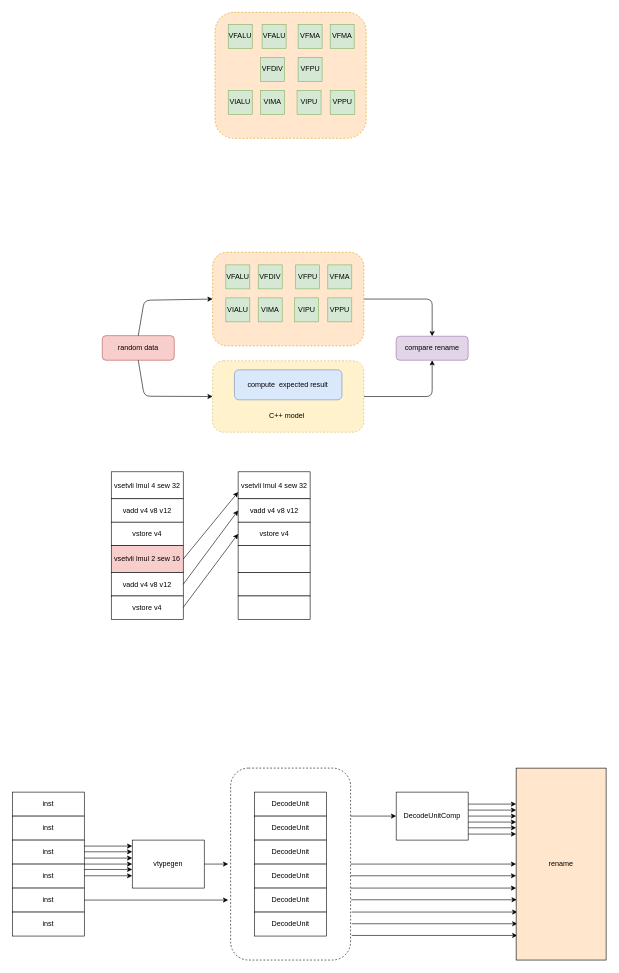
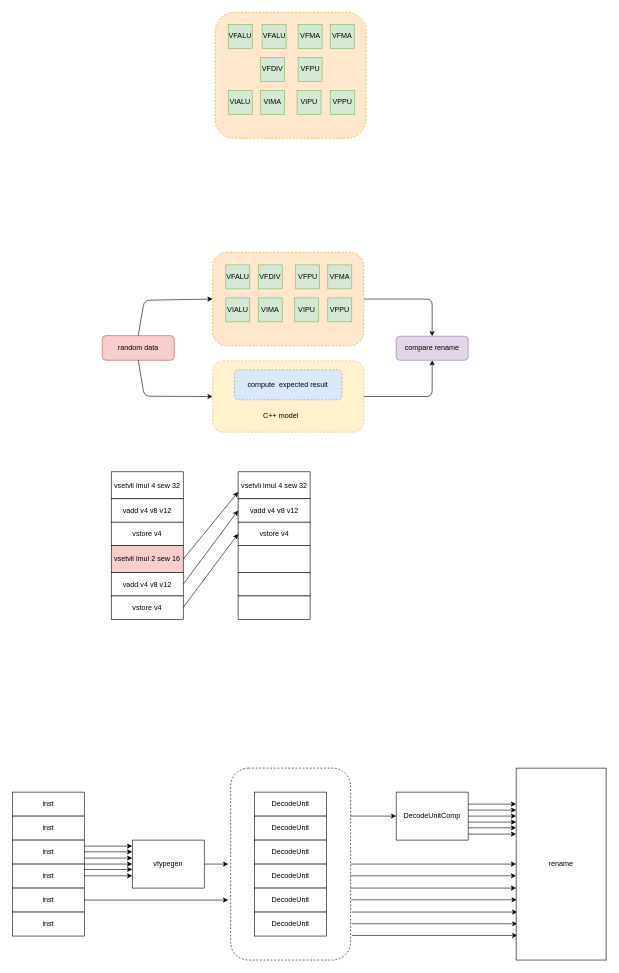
  <mxCell id="0" />
  <mxCell id="1" parent="0" />
  <mxCell id="2" style="edgeStyle=orthogonalEdgeStyle;rounded=1;orthogonalLoop=1;jettySize=auto;html=1;exitX=1;exitY=0.5;exitDx=0;exitDy=0;entryX=0.5;entryY=1;entryDx=0;entryDy=0;" parent="1" source="3" target="27" edge="1"><mxGeometry relative="1" as="geometry" /></mxCell>
  <mxCell id="3" value="" style="rounded=1;whiteSpace=wrap;html=1;dashed=1;fillColor=#fff2cc;strokeColor=#d6b656;" parent="1" vertex="1"><mxGeometry x="353.99" y="601" width="252" height="119" as="geometry" /></mxCell>
  <mxCell id="4" value="" style="rounded=1;whiteSpace=wrap;html=1;dashed=1;fillColor=#ffe6cc;strokeColor=#d79b00;" parent="1" vertex="1"><mxGeometry x="358" y="20" width="252" height="210" as="geometry" /></mxCell>
  <mxCell id="5" value="VIMA" style="rounded=0;whiteSpace=wrap;html=1;fillColor=#d5e8d4;strokeColor=#82b366;" parent="1" vertex="1"><mxGeometry x="434" y="150" width="40" height="40" as="geometry" /></mxCell>
  <mxCell id="6" value="VFMA" style="rounded=0;whiteSpace=wrap;html=1;fillColor=#d5e8d4;strokeColor=#82b366;" parent="1" vertex="1"><mxGeometry x="496.5" y="40" width="40" height="40" as="geometry" /></mxCell>
  <mxCell id="7" value="VFALU" style="rounded=0;whiteSpace=wrap;html=1;fillColor=#d5e8d4;strokeColor=#82b366;" parent="1" vertex="1"><mxGeometry x="380" y="40" width="40" height="40" as="geometry" /></mxCell>
  <mxCell id="8" value="VFMA" style="rounded=0;whiteSpace=wrap;html=1;fillColor=#d5e8d4;strokeColor=#82b366;" parent="1" vertex="1"><mxGeometry x="550" y="40" width="40" height="40" as="geometry" /></mxCell>
  <mxCell id="9" value="VFDIV" style="rounded=0;whiteSpace=wrap;html=1;fillColor=#d5e8d4;strokeColor=#82b366;" parent="1" vertex="1"><mxGeometry x="434" y="95" width="40" height="40" as="geometry" /></mxCell>
  <mxCell id="10" value="VPPU" style="rounded=0;whiteSpace=wrap;html=1;fillColor=#d5e8d4;strokeColor=#82b366;" parent="1" vertex="1"><mxGeometry x="550" y="150" width="41" height="40" as="geometry" /></mxCell>
  <mxCell id="11" value="VIPU" style="rounded=0;whiteSpace=wrap;html=1;fillColor=#d5e8d4;strokeColor=#82b366;" parent="1" vertex="1"><mxGeometry x="494.75" y="150" width="40" height="40" as="geometry" /></mxCell>
  <mxCell id="12" value="VFALU" style="rounded=0;whiteSpace=wrap;html=1;fillColor=#d5e8d4;strokeColor=#82b366;" parent="1" vertex="1"><mxGeometry x="436.5" y="40" width="40" height="40" as="geometry" /></mxCell>
  <mxCell id="13" value="VIALU" style="rounded=0;whiteSpace=wrap;html=1;fillColor=#d5e8d4;strokeColor=#82b366;" parent="1" vertex="1"><mxGeometry x="380" y="150" width="40" height="40" as="geometry" /></mxCell>
  <mxCell id="14" value="VFPU" style="rounded=0;whiteSpace=wrap;html=1;fillColor=#d5e8d4;strokeColor=#82b366;" parent="1" vertex="1"><mxGeometry x="496.5" y="95" width="40" height="40" as="geometry" /></mxCell>
  <mxCell id="15" style="edgeStyle=orthogonalEdgeStyle;rounded=1;orthogonalLoop=1;jettySize=auto;html=1;exitX=1;exitY=0.5;exitDx=0;exitDy=0;entryX=0.5;entryY=0;entryDx=0;entryDy=0;" parent="1" source="16" target="27" edge="1"><mxGeometry relative="1" as="geometry" /></mxCell>
  <mxCell id="16" value="" style="rounded=1;whiteSpace=wrap;html=1;dashed=1;fillColor=#ffe6cc;strokeColor=#d79b00;" parent="1" vertex="1"><mxGeometry x="354" y="420" width="252" height="156" as="geometry" /></mxCell>
  <mxCell id="17" value="VIMA" style="rounded=0;whiteSpace=wrap;html=1;fillColor=#d5e8d4;strokeColor=#82b366;" parent="1" vertex="1"><mxGeometry x="430" y="496" width="40" height="40" as="geometry" /></mxCell>
  <mxCell id="18" value="VFALU" style="rounded=0;whiteSpace=wrap;html=1;fillColor=#d5e8d4;strokeColor=#82b366;" parent="1" vertex="1"><mxGeometry x="376" y="441" width="40" height="40" as="geometry" /></mxCell>
  <mxCell id="19" value="VFMA" style="rounded=0;whiteSpace=wrap;html=1;fillColor=#d5e8d4;strokeColor=#82b366;" parent="1" vertex="1"><mxGeometry x="546" y="441" width="40" height="40" as="geometry" /></mxCell>
  <mxCell id="20" value="VFDIV" style="rounded=0;whiteSpace=wrap;html=1;fillColor=#d5e8d4;strokeColor=#82b366;" parent="1" vertex="1"><mxGeometry x="430" y="441" width="40" height="40" as="geometry" /></mxCell>
  <mxCell id="21" value="VPPU" style="rounded=0;whiteSpace=wrap;html=1;fillColor=#d5e8d4;strokeColor=#82b366;" parent="1" vertex="1"><mxGeometry x="546" y="496" width="40" height="40" as="geometry" /></mxCell>
  <mxCell id="22" value="VIPU" style="rounded=0;whiteSpace=wrap;html=1;fillColor=#d5e8d4;strokeColor=#82b366;" parent="1" vertex="1"><mxGeometry x="490.75" y="496" width="40" height="40" as="geometry" /></mxCell>
  <mxCell id="23" value="VIALU" style="rounded=0;whiteSpace=wrap;html=1;fillColor=#d5e8d4;strokeColor=#82b366;" parent="1" vertex="1"><mxGeometry x="376" y="496" width="40" height="40" as="geometry" /></mxCell>
  <mxCell id="24" value="VFPU" style="rounded=0;whiteSpace=wrap;html=1;fillColor=#d5e8d4;strokeColor=#82b366;" parent="1" vertex="1"><mxGeometry x="492.5" y="441" width="40" height="40" as="geometry" /></mxCell>
  <mxCell id="25" value="random data" style="rounded=1;whiteSpace=wrap;html=1;fillColor=#f8cecc;strokeColor=#b85450;" parent="1" vertex="1"><mxGeometry x="170" y="559" width="120" height="41" as="geometry" /></mxCell>
- <mxCell id="26" value="compute &amp;nbsp;expected result" style="rounded=1;whiteSpace=wrap;html=1;fillColor=#dae8fc;strokeColor=#6c8ebf;" parent="1" vertex="1"><mxGeometry x="390.37" y="616" width="179.25" height="50" as="geometry" /></mxCell>
+ <mxCell id="26" value="compute &amp;nbsp;expected result" style="rounded=1;whiteSpace=wrap;html=1;fillColor=#dae8fc;strokeColor=#6c8ebf;dashed=1;" parent="1" vertex="1"><mxGeometry x="390.37" y="616" width="179.25" height="50" as="geometry" /></mxCell>
  <mxCell id="27" value="compare rename" style="rounded=1;whiteSpace=wrap;html=1;fillColor=#e1d5e7;strokeColor=#9673a6;" parent="1" vertex="1"><mxGeometry x="660" y="560" width="120" height="40" as="geometry" /></mxCell>
- <mxCell id="28" value="C++ model" style="text;html=1;strokeColor=none;fillColor=none;align=center;verticalAlign=middle;whiteSpace=wrap;rounded=0;" parent="1" vertex="1"><mxGeometry x="444" y="678" width="68" height="30" as="geometry" /></mxCell>
+ <mxCell id="28" value="C++ model" style="text;html=1;strokeColor=none;fillColor=none;align=center;verticalAlign=middle;whiteSpace=wrap;rounded=0;" parent="1" vertex="1"><mxGeometry x="434" y="678" width="68" height="30" as="geometry" /></mxCell>
  <mxCell id="29" value="" style="endArrow=classic;html=1;rounded=1;exitX=0.5;exitY=0;exitDx=0;exitDy=0;entryX=0;entryY=0.5;entryDx=0;entryDy=0;" parent="1" source="25" target="16" edge="1"><mxGeometry width="50" height="50" relative="1" as="geometry"><mxPoint x="440" y="680" as="sourcePoint" /><mxPoint x="490" y="630" as="targetPoint" /><Array as="points"><mxPoint x="240" y="500" /></Array></mxGeometry></mxCell>
  <mxCell id="30" value="" style="endArrow=classic;html=1;rounded=1;exitX=0.5;exitY=1;exitDx=0;exitDy=0;entryX=0;entryY=0.5;entryDx=0;entryDy=0;" parent="1" source="25" target="3" edge="1"><mxGeometry width="50" height="50" relative="1" as="geometry"><mxPoint x="440" y="680" as="sourcePoint" /><mxPoint x="490" y="630" as="targetPoint" /><Array as="points"><mxPoint x="240" y="660" /></Array></mxGeometry></mxCell>
  <mxCell id="31" value="vsetvli lmul 4 sew 32" style="rounded=0;whiteSpace=wrap;html=1;" parent="1" vertex="1"><mxGeometry x="185" y="786" width="120" height="45" as="geometry" /></mxCell>
  <mxCell id="32" value="vadd v4 v8 v12" style="rounded=0;whiteSpace=wrap;html=1;" parent="1" vertex="1"><mxGeometry x="185" y="831" width="120" height="39" as="geometry" /></mxCell>
  <mxCell id="33" value="vstore v4" style="rounded=0;whiteSpace=wrap;html=1;" parent="1" vertex="1"><mxGeometry x="185" y="870" width="120" height="39" as="geometry" /></mxCell>
  <mxCell id="34" value="vsetvli lmul 2 sew 16" style="rounded=0;whiteSpace=wrap;html=1;fillColor=#f8cecc;" parent="1" vertex="1"><mxGeometry x="185" y="909" width="120" height="45" as="geometry" /></mxCell>
  <mxCell id="35" value="vadd v4 v8 v12" style="rounded=0;whiteSpace=wrap;html=1;" parent="1" vertex="1"><mxGeometry x="185" y="954" width="120" height="39" as="geometry" /></mxCell>
  <mxCell id="36" value="vstore v4" style="rounded=0;whiteSpace=wrap;html=1;" parent="1" vertex="1"><mxGeometry x="185" y="993" width="120" height="39" as="geometry" /></mxCell>
  <mxCell id="37" value="" style="endArrow=classic;html=1;rounded=0;exitX=1;exitY=0.5;exitDx=0;exitDy=0;entryX=0;entryY=0.5;entryDx=0;entryDy=0;" parent="1" source="35" target="39" edge="1"><mxGeometry width="50" height="50" relative="1" as="geometry"><mxPoint x="305" y="808" as="sourcePoint" /><mxPoint x="402" y="808" as="targetPoint" /></mxGeometry></mxCell>
  <mxCell id="38" value="vsetvli lmul 4 sew 32" style="rounded=0;whiteSpace=wrap;html=1;" parent="1" vertex="1"><mxGeometry x="396.5" y="786" width="120" height="45" as="geometry" /></mxCell>
  <mxCell id="39" value="vadd v4 v8 v12" style="rounded=0;whiteSpace=wrap;html=1;" parent="1" vertex="1"><mxGeometry x="396.5" y="831" width="120" height="39" as="geometry" /></mxCell>
  <mxCell id="40" value="vstore v4" style="rounded=0;whiteSpace=wrap;html=1;" parent="1" vertex="1"><mxGeometry x="396.5" y="870" width="120" height="39" as="geometry" /></mxCell>
  <mxCell id="41" value="" style="rounded=0;whiteSpace=wrap;html=1;" parent="1" vertex="1"><mxGeometry x="396.5" y="909" width="120" height="45" as="geometry" /></mxCell>
  <mxCell id="42" value="" style="rounded=0;whiteSpace=wrap;html=1;" parent="1" vertex="1"><mxGeometry x="396.5" y="954" width="120" height="39" as="geometry" /></mxCell>
  <mxCell id="43" value="" style="rounded=0;whiteSpace=wrap;html=1;" parent="1" vertex="1"><mxGeometry x="396.5" y="993" width="120" height="39" as="geometry" /></mxCell>
  <mxCell id="44" value="" style="endArrow=classic;html=1;rounded=0;entryX=0;entryY=0.5;entryDx=0;entryDy=0;" parent="1" target="40" edge="1"><mxGeometry width="50" height="50" relative="1" as="geometry"><mxPoint x="305" y="1012" as="sourcePoint" /><mxPoint x="402" y="1012" as="targetPoint" /></mxGeometry></mxCell>
  <mxCell id="45" value="" style="endArrow=classic;html=1;rounded=0;entryX=0;entryY=0.75;entryDx=0;entryDy=0;exitX=1;exitY=0.5;exitDx=0;exitDy=0;" parent="1" source="34" target="38" edge="1"><mxGeometry width="50" height="50" relative="1" as="geometry"><mxPoint x="315" y="1022" as="sourcePoint" /><mxPoint x="463" y="903" as="targetPoint" /></mxGeometry></mxCell>
  <mxCell id="46" value="inst" style="rounded=0;whiteSpace=wrap;html=1;" vertex="1" parent="1"><mxGeometry x="20" y="1320" width="120" height="40" as="geometry" /></mxCell>
  <mxCell id="47" value="inst" style="rounded=0;whiteSpace=wrap;html=1;" vertex="1" parent="1"><mxGeometry x="20" y="1360" width="120" height="40" as="geometry" /></mxCell>
  <mxCell id="48" value="inst" style="rounded=0;whiteSpace=wrap;html=1;" vertex="1" parent="1"><mxGeometry x="20" y="1400" width="120" height="40" as="geometry" /></mxCell>
  <mxCell id="49" value="inst" style="rounded=0;whiteSpace=wrap;html=1;" vertex="1" parent="1"><mxGeometry x="20" y="1440" width="120" height="40" as="geometry" /></mxCell>
  <mxCell id="50" value="inst" style="rounded=0;whiteSpace=wrap;html=1;" vertex="1" parent="1"><mxGeometry x="20" y="1480" width="120" height="40" as="geometry" /></mxCell>
  <mxCell id="51" value="inst" style="rounded=0;whiteSpace=wrap;html=1;" vertex="1" parent="1"><mxGeometry x="20" y="1520" width="120" height="40" as="geometry" /></mxCell>
  <mxCell id="52" value="vtypegen" style="rounded=0;whiteSpace=wrap;html=1;" vertex="1" parent="1"><mxGeometry x="220" y="1400" width="120" height="80" as="geometry" /></mxCell>
  <mxCell id="53" value="" style="endArrow=classic;html=1;rounded=0;exitX=1;exitY=0.25;exitDx=0;exitDy=0;" edge="1" parent="1" source="48"><mxGeometry width="50" height="50" relative="1" as="geometry"><mxPoint x="450" y="1710" as="sourcePoint" /><mxPoint x="220" y="1410" as="targetPoint" /></mxGeometry></mxCell>
  <mxCell id="54" value="" style="endArrow=classic;html=1;rounded=0;exitX=1;exitY=0.25;exitDx=0;exitDy=0;" edge="1" parent="1"><mxGeometry width="50" height="50" relative="1" as="geometry"><mxPoint x="140" y="1419.5" as="sourcePoint" /><mxPoint x="220" y="1419.5" as="targetPoint" /></mxGeometry></mxCell>
  <mxCell id="55" value="" style="endArrow=classic;html=1;rounded=0;exitX=1;exitY=0.25;exitDx=0;exitDy=0;" edge="1" parent="1"><mxGeometry width="50" height="50" relative="1" as="geometry"><mxPoint x="140" y="1430" as="sourcePoint" /><mxPoint x="220" y="1430" as="targetPoint" /></mxGeometry></mxCell>
  <mxCell id="56" value="" style="endArrow=classic;html=1;rounded=0;exitX=1;exitY=0.25;exitDx=0;exitDy=0;" edge="1" parent="1"><mxGeometry width="50" height="50" relative="1" as="geometry"><mxPoint x="140" y="1440" as="sourcePoint" /><mxPoint x="220" y="1440" as="targetPoint" /></mxGeometry></mxCell>
  <mxCell id="57" value="" style="endArrow=classic;html=1;rounded=0;exitX=1;exitY=0.25;exitDx=0;exitDy=0;" edge="1" parent="1"><mxGeometry width="50" height="50" relative="1" as="geometry"><mxPoint x="140" y="1449" as="sourcePoint" /><mxPoint x="220" y="1449" as="targetPoint" /></mxGeometry></mxCell>
  <mxCell id="58" value="" style="endArrow=classic;html=1;rounded=0;exitX=1;exitY=0.25;exitDx=0;exitDy=0;" edge="1" parent="1"><mxGeometry width="50" height="50" relative="1" as="geometry"><mxPoint x="140" y="1459.5" as="sourcePoint" /><mxPoint x="220" y="1459.5" as="targetPoint" /></mxGeometry></mxCell>
  <mxCell id="59" value="" style="rounded=1;whiteSpace=wrap;html=1;dashed=1;" vertex="1" parent="1"><mxGeometry x="384" y="1280" width="200" height="320" as="geometry" /></mxCell>
  <mxCell id="60" value="DecodeUnit" style="rounded=0;whiteSpace=wrap;html=1;" vertex="1" parent="1"><mxGeometry x="424" y="1320" width="120" height="40" as="geometry" /></mxCell>
  <mxCell id="61" value="DecodeUnit" style="rounded=0;whiteSpace=wrap;html=1;" vertex="1" parent="1"><mxGeometry x="424" y="1360" width="120" height="40" as="geometry" /></mxCell>
  <mxCell id="62" value="DecodeUnit" style="rounded=0;whiteSpace=wrap;html=1;" vertex="1" parent="1"><mxGeometry x="424" y="1400" width="120" height="40" as="geometry" /></mxCell>
  <mxCell id="63" value="DecodeUnit" style="rounded=0;whiteSpace=wrap;html=1;" vertex="1" parent="1"><mxGeometry x="424" y="1440" width="120" height="40" as="geometry" /></mxCell>
  <mxCell id="64" value="DecodeUnit" style="rounded=0;whiteSpace=wrap;html=1;" vertex="1" parent="1"><mxGeometry x="424" y="1480" width="120" height="40" as="geometry" /></mxCell>
  <mxCell id="65" value="DecodeUnit" style="rounded=0;whiteSpace=wrap;html=1;" vertex="1" parent="1"><mxGeometry x="424" y="1520" width="120" height="40" as="geometry" /></mxCell>
  <mxCell id="66" value="" style="endArrow=classic;html=1;rounded=0;exitX=1;exitY=0.5;exitDx=0;exitDy=0;" edge="1" parent="1" source="50"><mxGeometry width="50" height="50" relative="1" as="geometry"><mxPoint x="450" y="1710" as="sourcePoint" /><mxPoint x="380" y="1500" as="targetPoint" /></mxGeometry></mxCell>
  <mxCell id="67" value="" style="endArrow=classic;html=1;rounded=0;exitX=1;exitY=0.5;exitDx=0;exitDy=0;" edge="1" parent="1" source="52"><mxGeometry width="50" height="50" relative="1" as="geometry"><mxPoint x="450" y="1710" as="sourcePoint" /><mxPoint x="380" y="1440" as="targetPoint" /></mxGeometry></mxCell>
  <mxCell id="68" value="" style="endArrow=classic;html=1;rounded=0;exitX=1;exitY=0.25;exitDx=0;exitDy=0;" edge="1" parent="1" source="59"><mxGeometry width="50" height="50" relative="1" as="geometry"><mxPoint x="450" y="1710" as="sourcePoint" /><mxPoint x="660" y="1360" as="targetPoint" /></mxGeometry></mxCell>
  <mxCell id="69" value="DecodeUnitComp" style="rounded=0;whiteSpace=wrap;html=1;" vertex="1" parent="1"><mxGeometry x="660" y="1320" width="120" height="80" as="geometry" /></mxCell>
  <mxCell id="70" value="" style="endArrow=classic;html=1;rounded=0;exitX=1;exitY=0.25;exitDx=0;exitDy=0;" edge="1" parent="1" source="69"><mxGeometry width="50" height="50" relative="1" as="geometry"><mxPoint x="830" y="1360" as="sourcePoint" /><mxPoint x="860" y="1340" as="targetPoint" /></mxGeometry></mxCell>
  <mxCell id="71" value="" style="endArrow=classic;html=1;rounded=0;exitX=1;exitY=0.25;exitDx=0;exitDy=0;" edge="1" parent="1"><mxGeometry width="50" height="50" relative="1" as="geometry"><mxPoint x="780" y="1350" as="sourcePoint" /><mxPoint x="860" y="1350" as="targetPoint" /></mxGeometry></mxCell>
  <mxCell id="72" value="" style="endArrow=classic;html=1;rounded=0;exitX=1;exitY=0.25;exitDx=0;exitDy=0;" edge="1" parent="1"><mxGeometry width="50" height="50" relative="1" as="geometry"><mxPoint x="780" y="1360" as="sourcePoint" /><mxPoint x="860" y="1360" as="targetPoint" /></mxGeometry></mxCell>
  <mxCell id="73" value="" style="endArrow=classic;html=1;rounded=0;exitX=1;exitY=0.25;exitDx=0;exitDy=0;" edge="1" parent="1"><mxGeometry width="50" height="50" relative="1" as="geometry"><mxPoint x="780" y="1370" as="sourcePoint" /><mxPoint x="860" y="1370" as="targetPoint" /></mxGeometry></mxCell>
  <mxCell id="74" value="" style="endArrow=classic;html=1;rounded=0;exitX=1;exitY=0.25;exitDx=0;exitDy=0;" edge="1" parent="1"><mxGeometry width="50" height="50" relative="1" as="geometry"><mxPoint x="780" y="1379.5" as="sourcePoint" /><mxPoint x="860" y="1379.5" as="targetPoint" /></mxGeometry></mxCell>
  <mxCell id="75" value="" style="endArrow=classic;html=1;rounded=0;exitX=1;exitY=0.25;exitDx=0;exitDy=0;" edge="1" parent="1"><mxGeometry width="50" height="50" relative="1" as="geometry"><mxPoint x="780" y="1390" as="sourcePoint" /><mxPoint x="860" y="1390" as="targetPoint" /></mxGeometry></mxCell>
  <mxCell id="76" value="" style="endArrow=classic;html=1;rounded=0;exitX=1;exitY=0.5;exitDx=0;exitDy=0;" edge="1" parent="1" source="59"><mxGeometry width="50" height="50" relative="1" as="geometry"><mxPoint x="450" y="1710" as="sourcePoint" /><mxPoint x="860" y="1440" as="targetPoint" /></mxGeometry></mxCell>
  <mxCell id="77" value="" style="endArrow=classic;html=1;rounded=0;exitX=1;exitY=0.5;exitDx=0;exitDy=0;" edge="1" parent="1"><mxGeometry width="50" height="50" relative="1" as="geometry"><mxPoint x="584" y="1459.5" as="sourcePoint" /><mxPoint x="860" y="1459.5" as="targetPoint" /></mxGeometry></mxCell>
  <mxCell id="78" value="" style="endArrow=classic;html=1;rounded=0;exitX=1;exitY=0.5;exitDx=0;exitDy=0;" edge="1" parent="1"><mxGeometry width="50" height="50" relative="1" as="geometry"><mxPoint x="584" y="1480" as="sourcePoint" /><mxPoint x="860" y="1480" as="targetPoint" /></mxGeometry></mxCell>
  <mxCell id="79" value="" style="endArrow=classic;html=1;rounded=0;exitX=1;exitY=0.5;exitDx=0;exitDy=0;" edge="1" parent="1"><mxGeometry width="50" height="50" relative="1" as="geometry"><mxPoint x="585" y="1499.5" as="sourcePoint" /><mxPoint x="861" y="1499.5" as="targetPoint" /></mxGeometry></mxCell>
  <mxCell id="80" value="" style="endArrow=classic;html=1;rounded=0;exitX=1;exitY=0.5;exitDx=0;exitDy=0;" edge="1" parent="1"><mxGeometry width="50" height="50" relative="1" as="geometry"><mxPoint x="586" y="1520" as="sourcePoint" /><mxPoint x="862" y="1520" as="targetPoint" /></mxGeometry></mxCell>
  <mxCell id="81" value="" style="endArrow=classic;html=1;rounded=0;exitX=1;exitY=0.5;exitDx=0;exitDy=0;" edge="1" parent="1"><mxGeometry width="50" height="50" relative="1" as="geometry"><mxPoint x="586" y="1559" as="sourcePoint" /><mxPoint x="862" y="1559" as="targetPoint" /></mxGeometry></mxCell>
  <mxCell id="82" value="" style="endArrow=classic;html=1;rounded=0;exitX=1;exitY=0.5;exitDx=0;exitDy=0;" edge="1" parent="1"><mxGeometry width="50" height="50" relative="1" as="geometry"><mxPoint x="586" y="1539.5" as="sourcePoint" /><mxPoint x="862" y="1539.5" as="targetPoint" /></mxGeometry></mxCell>
- <mxCell id="83" value="rename" style="rounded=0;whiteSpace=wrap;html=1;fillColor=#ffe6cc;" vertex="1" parent="1"><mxGeometry x="860" y="1280" width="150" height="320" as="geometry" /></mxCell>
+ <mxCell id="83" value="rename" style="rounded=0;whiteSpace=wrap;html=1;" vertex="1" parent="1"><mxGeometry x="860" y="1280" width="150" height="320" as="geometry" /></mxCell>
